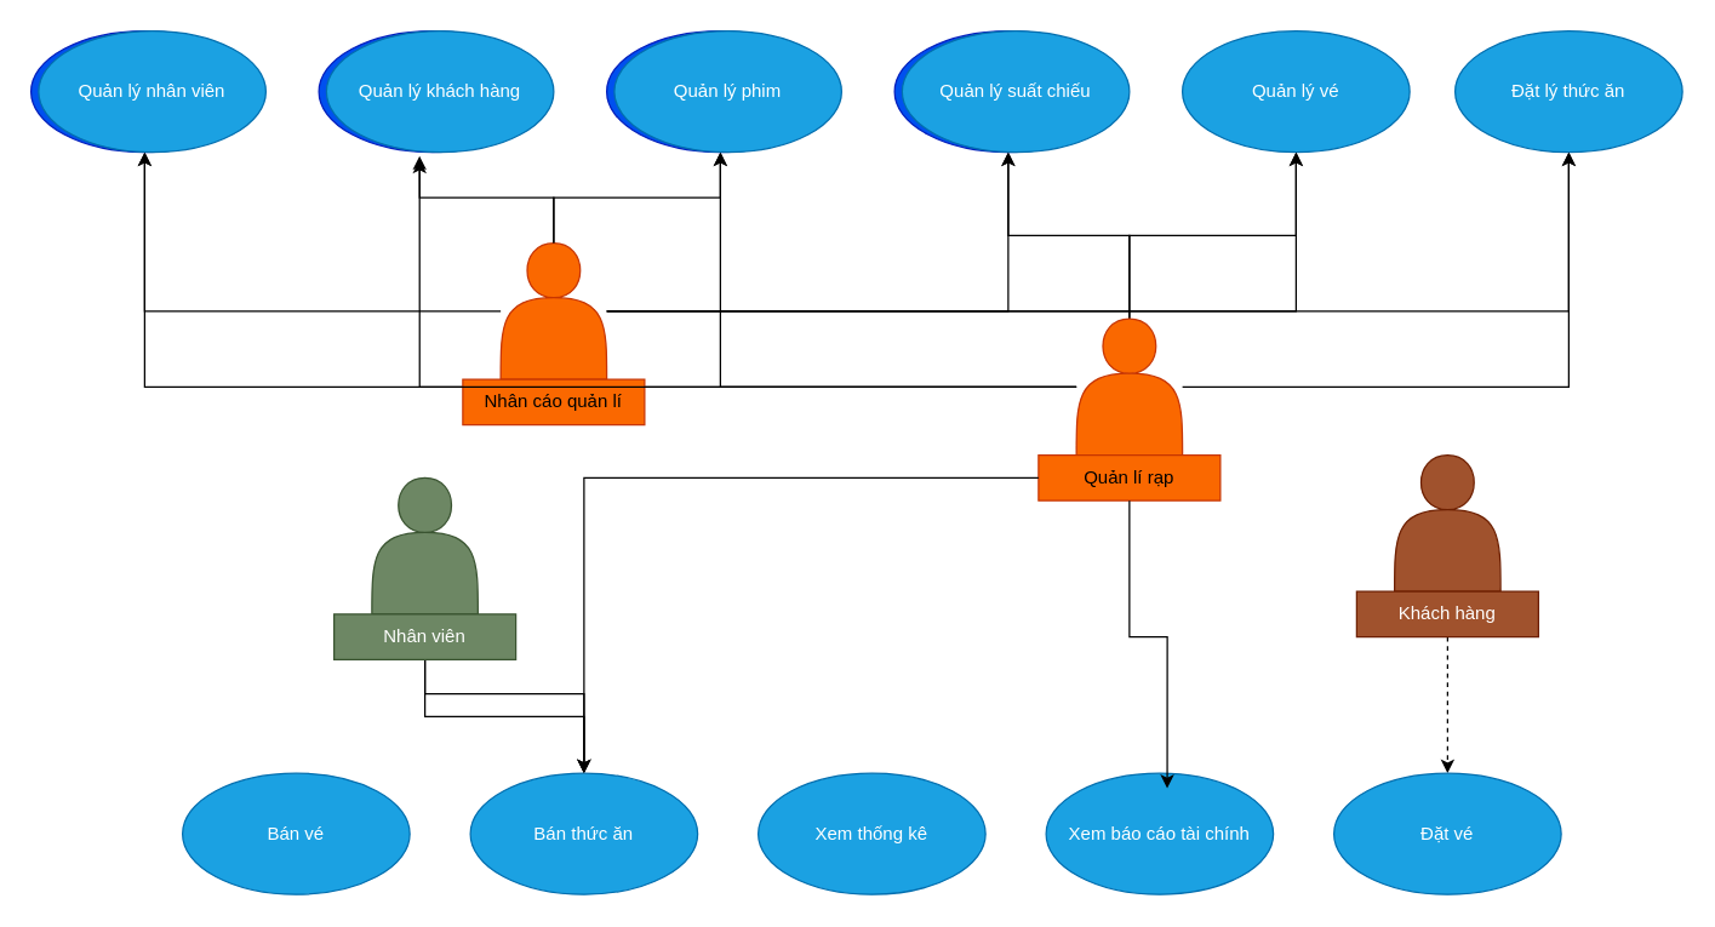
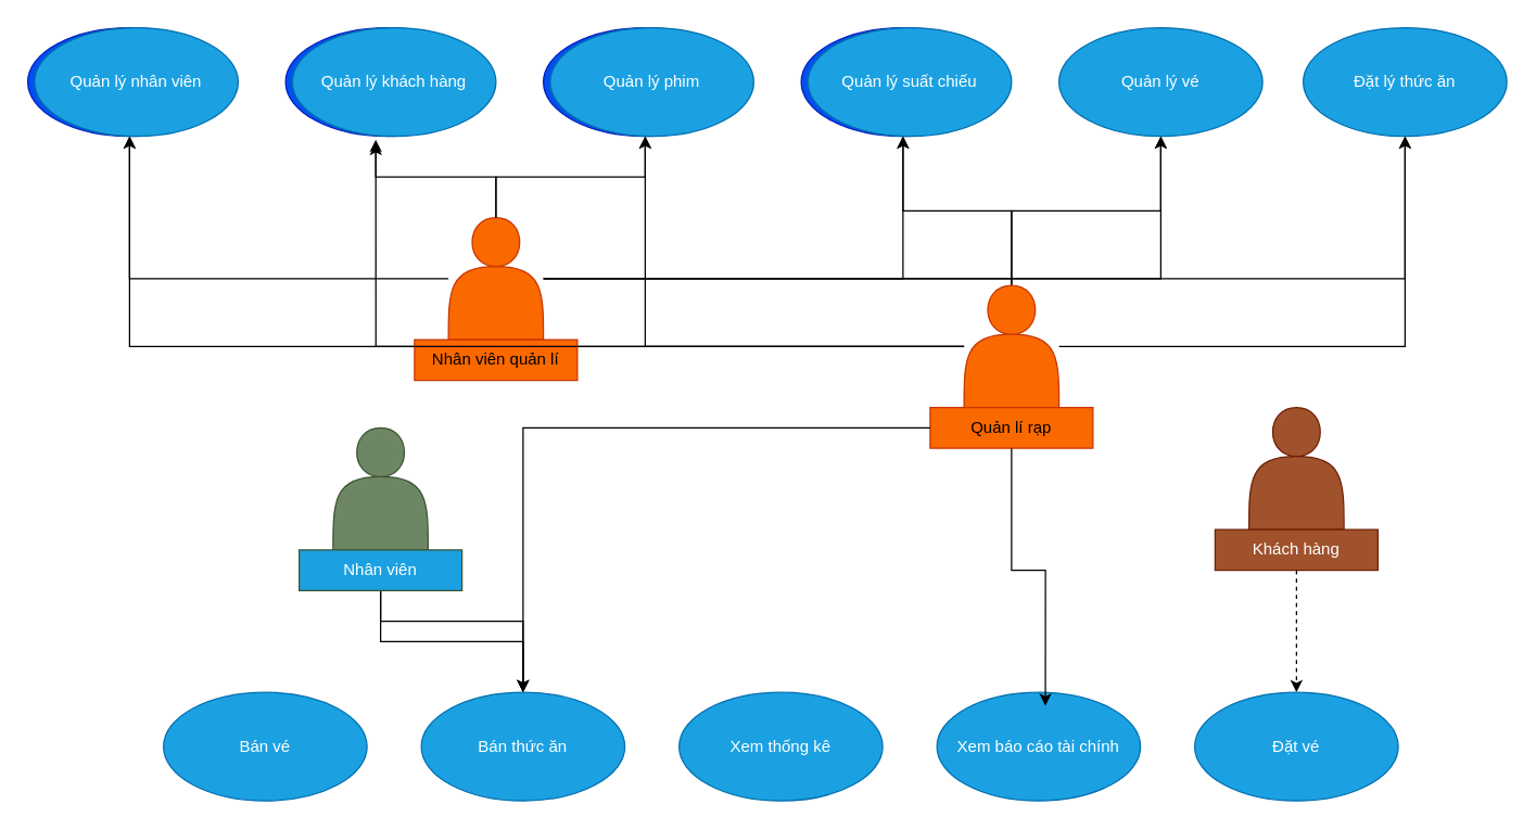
  <mxCell id="0" />
  <mxCell id="1" parent="0" />
  <mxCell id="2" style="edgeStyle=orthogonalEdgeStyle;rounded=0;orthogonalLoop=1;jettySize=auto;html=1;entryX=0.5;entryY=1;entryDx=0;entryDy=0;fillColor=none;" edge="1" parent="1" source="7" target="8"><mxGeometry relative="1" as="geometry" /></mxCell>
  <mxCell id="3" style="edgeStyle=orthogonalEdgeStyle;rounded=0;orthogonalLoop=1;jettySize=auto;html=1;entryX=0.5;entryY=1;entryDx=0;entryDy=0;fillColor=none;" edge="1" parent="1" source="7" target="10"><mxGeometry relative="1" as="geometry" /></mxCell>
  <mxCell id="4" style="edgeStyle=orthogonalEdgeStyle;rounded=0;orthogonalLoop=1;jettySize=auto;html=1;entryX=0.5;entryY=1;entryDx=0;entryDy=0;fillColor=none;" edge="1" parent="1" source="7" target="11"><mxGeometry relative="1" as="geometry" /></mxCell>
  <mxCell id="5" style="edgeStyle=orthogonalEdgeStyle;rounded=0;orthogonalLoop=1;jettySize=auto;html=1;entryX=0.5;entryY=1;entryDx=0;entryDy=0;fillColor=none;" edge="1" parent="1" source="7" target="12"><mxGeometry relative="1" as="geometry" /></mxCell>
  <mxCell id="6" style="edgeStyle=orthogonalEdgeStyle;rounded=0;orthogonalLoop=1;jettySize=auto;html=1;entryX=0.5;entryY=1;entryDx=0;entryDy=0;fillColor=none;" edge="1" parent="1" source="7" target="13"><mxGeometry relative="1" as="geometry" /></mxCell>
  <mxCell id="7" value="" style="shape=actor;whiteSpace=wrap;html=1;fillColor=#fa6800;fontColor=#000000;strokeColor=#C73500;" vertex="1" parent="1"><mxGeometry x="330" y="160" width="70" height="90" as="geometry" /></mxCell>
  <mxCell id="8" value="Quản lý nhân viên" style="ellipse;whiteSpace=wrap;html=1;fillColor=#0050ef;fontColor=#ffffff;strokeColor=#001DBC;" vertex="1" parent="1"><mxGeometry x="20" y="20" width="150" height="80" as="geometry" /></mxCell>
  <mxCell id="9" value="Quản lý khách hàng" style="ellipse;whiteSpace=wrap;html=1;fillColor=#0050ef;fontColor=#ffffff;strokeColor=#001DBC;" vertex="1" parent="1"><mxGeometry x="210" y="20" width="150" height="80" as="geometry" /></mxCell>
  <mxCell id="10" value="Quản lý phim" style="ellipse;whiteSpace=wrap;html=1;fillColor=#0050ef;fontColor=#ffffff;strokeColor=#001DBC;" vertex="1" parent="1"><mxGeometry x="400" y="20" width="150" height="80" as="geometry" /></mxCell>
  <mxCell id="11" value="Quản lý suất chiếu" style="ellipse;whiteSpace=wrap;html=1;fillColor=#0050ef;fontColor=#ffffff;strokeColor=#001DBC;" vertex="1" parent="1"><mxGeometry x="590" y="20" width="150" height="80" as="geometry" /></mxCell>
  <mxCell id="12" value="Quản lý vé" style="ellipse;whiteSpace=wrap;html=1;fillColor=#1ba1e2;fontColor=#ffffff;strokeColor=#006EAF;" vertex="1" parent="1"><mxGeometry x="780" y="20" width="150" height="80" as="geometry" /></mxCell>
  <mxCell id="13" value="Đặt lý thức ăn" style="ellipse;whiteSpace=wrap;html=1;fillColor=#1ba1e2;fontColor=#ffffff;strokeColor=#006EAF;" vertex="1" parent="1"><mxGeometry x="960" y="20" width="150" height="80" as="geometry" /></mxCell>
  <mxCell id="14" style="edgeStyle=orthogonalEdgeStyle;rounded=0;orthogonalLoop=1;jettySize=auto;html=1;fillColor=none;" edge="1" parent="1" source="19" target="8"><mxGeometry relative="1" as="geometry" /></mxCell>
  <mxCell id="15" style="edgeStyle=orthogonalEdgeStyle;rounded=0;orthogonalLoop=1;jettySize=auto;html=1;entryX=0.5;entryY=1;entryDx=0;entryDy=0;fillColor=none;" edge="1" parent="1" source="19" target="10"><mxGeometry relative="1" as="geometry" /></mxCell>
  <mxCell id="16" style="edgeStyle=orthogonalEdgeStyle;rounded=0;orthogonalLoop=1;jettySize=auto;html=1;entryX=0.5;entryY=1;entryDx=0;entryDy=0;fillColor=none;" edge="1" parent="1" source="19" target="11"><mxGeometry relative="1" as="geometry" /></mxCell>
  <mxCell id="17" style="edgeStyle=orthogonalEdgeStyle;rounded=0;orthogonalLoop=1;jettySize=auto;html=1;entryX=0.5;entryY=1;entryDx=0;entryDy=0;fillColor=none;" edge="1" parent="1" source="19" target="12"><mxGeometry relative="1" as="geometry" /></mxCell>
  <mxCell id="18" style="edgeStyle=orthogonalEdgeStyle;rounded=0;orthogonalLoop=1;jettySize=auto;html=1;entryX=0.5;entryY=1;entryDx=0;entryDy=0;fillColor=none;" edge="1" parent="1" source="19" target="13"><mxGeometry relative="1" as="geometry" /></mxCell>
  <mxCell id="19" value="" style="shape=actor;whiteSpace=wrap;html=1;fillColor=#fa6800;fontColor=#000000;strokeColor=#C73500;" vertex="1" parent="1"><mxGeometry x="710" y="210" width="70" height="90" as="geometry" /></mxCell>
  <mxCell id="20" value="Quản lí rạp" style="rounded=0;whiteSpace=wrap;html=1;fillColor=#fa6800;strokeColor=#C73500;" vertex="1" parent="1"><mxGeometry x="685" y="300" width="120" height="30" as="geometry" /></mxCell>
- <mxCell id="21" value="Nhân cáo quản lí" style="rounded=0;whiteSpace=wrap;html=1;fillColor=#fa6800;strokeColor=#C73500;" vertex="1" parent="1"><mxGeometry x="305" y="250" width="120" height="30" as="geometry" /></mxCell>
+ <mxCell id="21" value="Nhân viên quản lí" style="rounded=0;whiteSpace=wrap;html=1;fillColor=#fa6800;strokeColor=#C73500;" vertex="1" parent="1"><mxGeometry x="305" y="250" width="120" height="30" as="geometry" /></mxCell>
  <mxCell id="22" style="edgeStyle=orthogonalEdgeStyle;rounded=0;orthogonalLoop=1;jettySize=auto;html=1;entryX=0.5;entryY=0;entryDx=0;entryDy=0;fillColor=none;" edge="1" parent="1" source="23" target="30"><mxGeometry relative="1" as="geometry" /></mxCell>
  <mxCell id="23" value="" style="shape=actor;whiteSpace=wrap;html=1;fillColor=#6d8764;fontColor=#ffffff;strokeColor=#3A5431;" vertex="1" parent="1"><mxGeometry x="245" y="315" width="70" height="90" as="geometry" /></mxCell>
  <mxCell id="24" style="edgeStyle=orthogonalEdgeStyle;rounded=0;orthogonalLoop=1;jettySize=auto;html=1;fillColor=none;" edge="1" parent="1" source="25" target="30"><mxGeometry relative="1" as="geometry" /></mxCell>
- <mxCell id="25" value="Nhân viên" style="rounded=0;whiteSpace=wrap;html=1;fillColor=#6d8764;fontColor=#ffffff;strokeColor=#3A5431;" vertex="1" parent="1"><mxGeometry x="220" y="405" width="120" height="30" as="geometry" /></mxCell>
+ <mxCell id="25" value="Nhân viên" style="rounded=0;whiteSpace=wrap;html=1;fillColor=#1ba1e2;fontColor=#ffffff;strokeColor=#3A5431;" vertex="1" parent="1"><mxGeometry x="220" y="405" width="120" height="30" as="geometry" /></mxCell>
  <mxCell id="26" value="" style="shape=actor;whiteSpace=wrap;html=1;fillColor=#a0522d;fontColor=#ffffff;strokeColor=#6D1F00;" vertex="1" parent="1"><mxGeometry x="920" y="300" width="70" height="90" as="geometry" /></mxCell>
  <mxCell id="27" value="" style="edgeStyle=orthogonalEdgeStyle;rounded=0;orthogonalLoop=1;jettySize=auto;html=1;fillColor=none;dashed=1;" edge="1" parent="1" source="28" target="33"><mxGeometry relative="1" as="geometry" /></mxCell>
  <mxCell id="28" value="Khách hàng" style="rounded=0;whiteSpace=wrap;html=1;fillColor=#a0522d;fontColor=#ffffff;strokeColor=#6D1F00;" vertex="1" parent="1"><mxGeometry x="895" y="390" width="120" height="30" as="geometry" /></mxCell>
  <mxCell id="29" value="Bán vé" style="ellipse;whiteSpace=wrap;html=1;fillColor=#1ba1e2;fontColor=#ffffff;strokeColor=#006EAF;" vertex="1" parent="1"><mxGeometry x="120" y="510" width="150" height="80" as="geometry" /></mxCell>
  <mxCell id="30" value="Bán thức ăn" style="ellipse;whiteSpace=wrap;html=1;fillColor=#1ba1e2;fontColor=#ffffff;strokeColor=#006EAF;" vertex="1" parent="1"><mxGeometry x="310" y="510" width="150" height="80" as="geometry" /></mxCell>
  <mxCell id="31" value="Xem thống kê" style="ellipse;whiteSpace=wrap;html=1;fillColor=#1ba1e2;fontColor=#ffffff;strokeColor=#006EAF;" vertex="1" parent="1"><mxGeometry x="500" y="510" width="150" height="80" as="geometry" /></mxCell>
  <mxCell id="32" value="Xem báo cáo tài chính" style="ellipse;whiteSpace=wrap;html=1;fillColor=#1ba1e2;fontColor=#ffffff;strokeColor=#006EAF;" vertex="1" parent="1"><mxGeometry x="690" y="510" width="150" height="80" as="geometry" /></mxCell>
  <mxCell id="33" value="Đặt vé" style="ellipse;whiteSpace=wrap;html=1;fillColor=#1ba1e2;fontColor=#ffffff;strokeColor=#006EAF;" vertex="1" parent="1"><mxGeometry x="880" y="510" width="150" height="80" as="geometry" /></mxCell>
  <mxCell id="34" style="edgeStyle=orthogonalEdgeStyle;rounded=0;orthogonalLoop=1;jettySize=auto;html=1;entryX=0.443;entryY=1.061;entryDx=0;entryDy=0;entryPerimeter=0;fillColor=none;" edge="1" parent="1" source="7" target="9"><mxGeometry relative="1" as="geometry" /></mxCell>
  <mxCell id="35" style="edgeStyle=orthogonalEdgeStyle;rounded=0;orthogonalLoop=1;jettySize=auto;html=1;entryX=0.443;entryY=1.032;entryDx=0;entryDy=0;entryPerimeter=0;fillColor=none;" edge="1" parent="1" source="19" target="9"><mxGeometry relative="1" as="geometry" /></mxCell>
  <mxCell id="36" style="edgeStyle=orthogonalEdgeStyle;rounded=0;orthogonalLoop=1;jettySize=auto;html=1;entryX=0.533;entryY=0.125;entryDx=0;entryDy=0;entryPerimeter=0;fillColor=none;" edge="1" parent="1" source="20" target="32"><mxGeometry relative="1" as="geometry" /></mxCell>
  <mxCell id="37" style="edgeStyle=orthogonalEdgeStyle;rounded=0;orthogonalLoop=1;jettySize=auto;html=1;fillColor=none;" edge="1" parent="1" source="20" target="30"><mxGeometry relative="1" as="geometry" /></mxCell>
  <mxCell id="38" value="Quản lý nhân viên" style="ellipse;whiteSpace=wrap;html=1;fillColor=#1ba1e2;fontColor=#ffffff;strokeColor=#006EAF;" vertex="1" parent="1"><mxGeometry x="25" y="20" width="150" height="80" as="geometry" /></mxCell>
  <mxCell id="39" value="Quản lý khách hàng" style="ellipse;whiteSpace=wrap;html=1;fillColor=#1ba1e2;fontColor=#ffffff;strokeColor=#006EAF;" vertex="1" parent="1"><mxGeometry x="215" y="20" width="150" height="80" as="geometry" /></mxCell>
  <mxCell id="40" value="Quản lý phim" style="ellipse;whiteSpace=wrap;html=1;fillColor=#1ba1e2;fontColor=#ffffff;strokeColor=#006EAF;" vertex="1" parent="1"><mxGeometry x="405" y="20" width="150" height="80" as="geometry" /></mxCell>
  <mxCell id="41" value="Quản lý suất chiếu" style="ellipse;whiteSpace=wrap;html=1;fillColor=#1ba1e2;fontColor=#ffffff;strokeColor=#006EAF;" vertex="1" parent="1"><mxGeometry x="595" y="20" width="150" height="80" as="geometry" /></mxCell>
